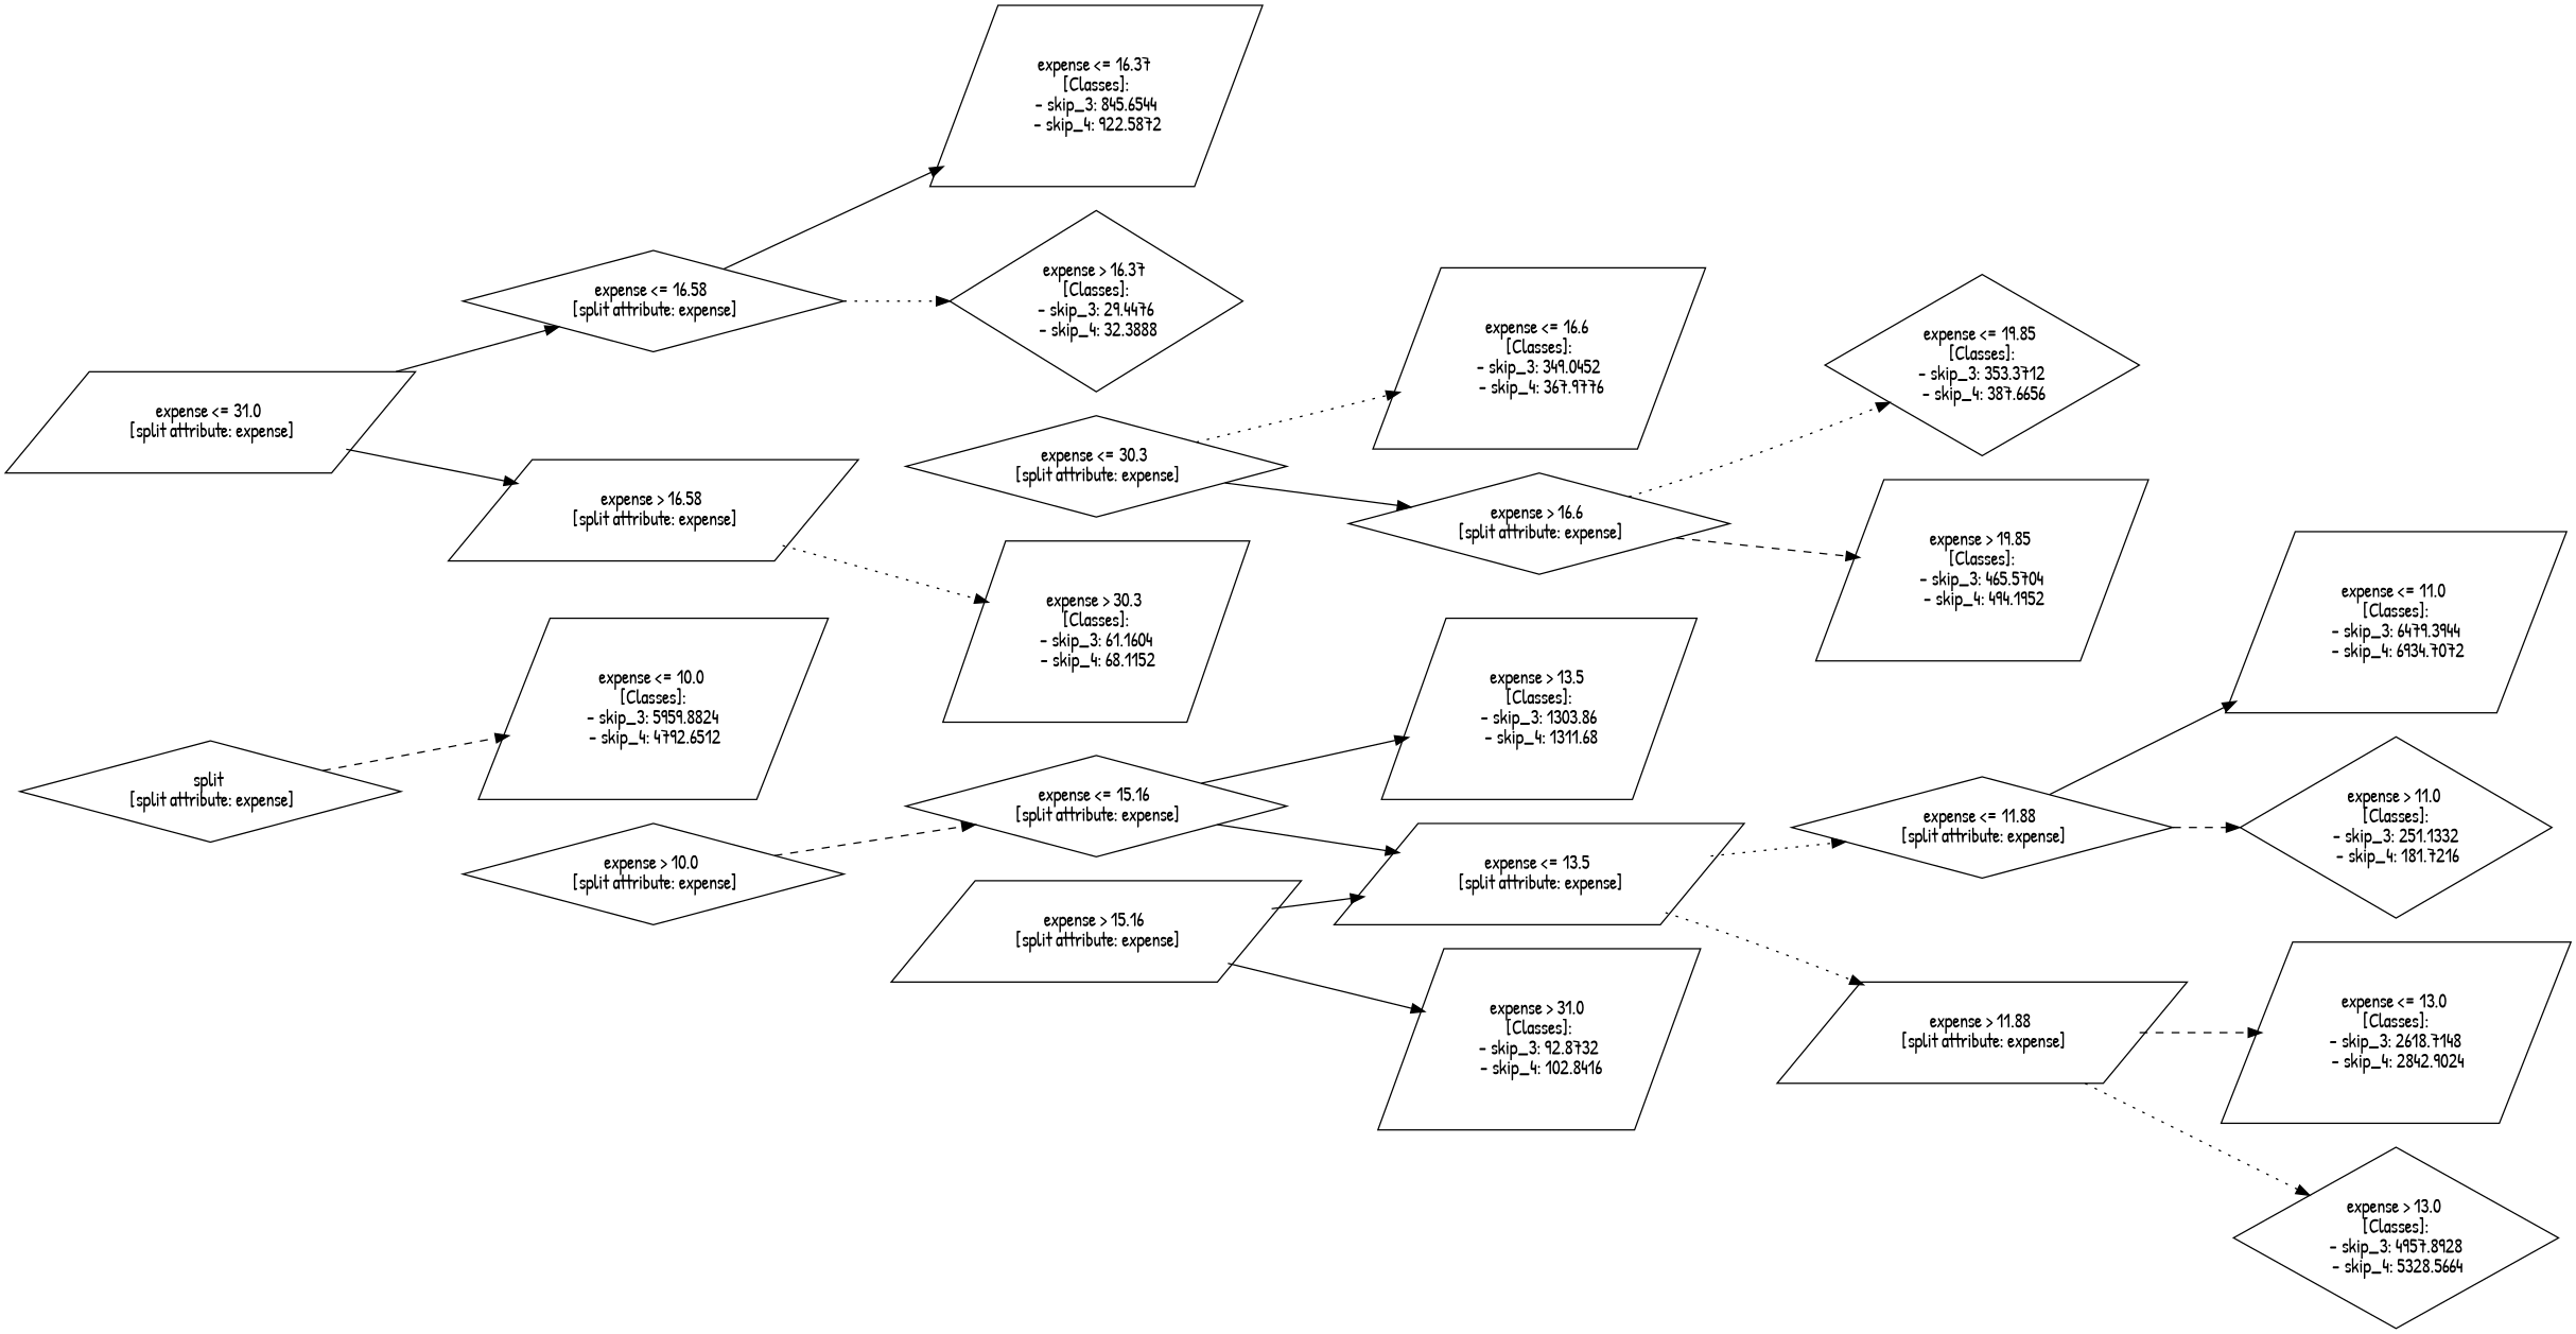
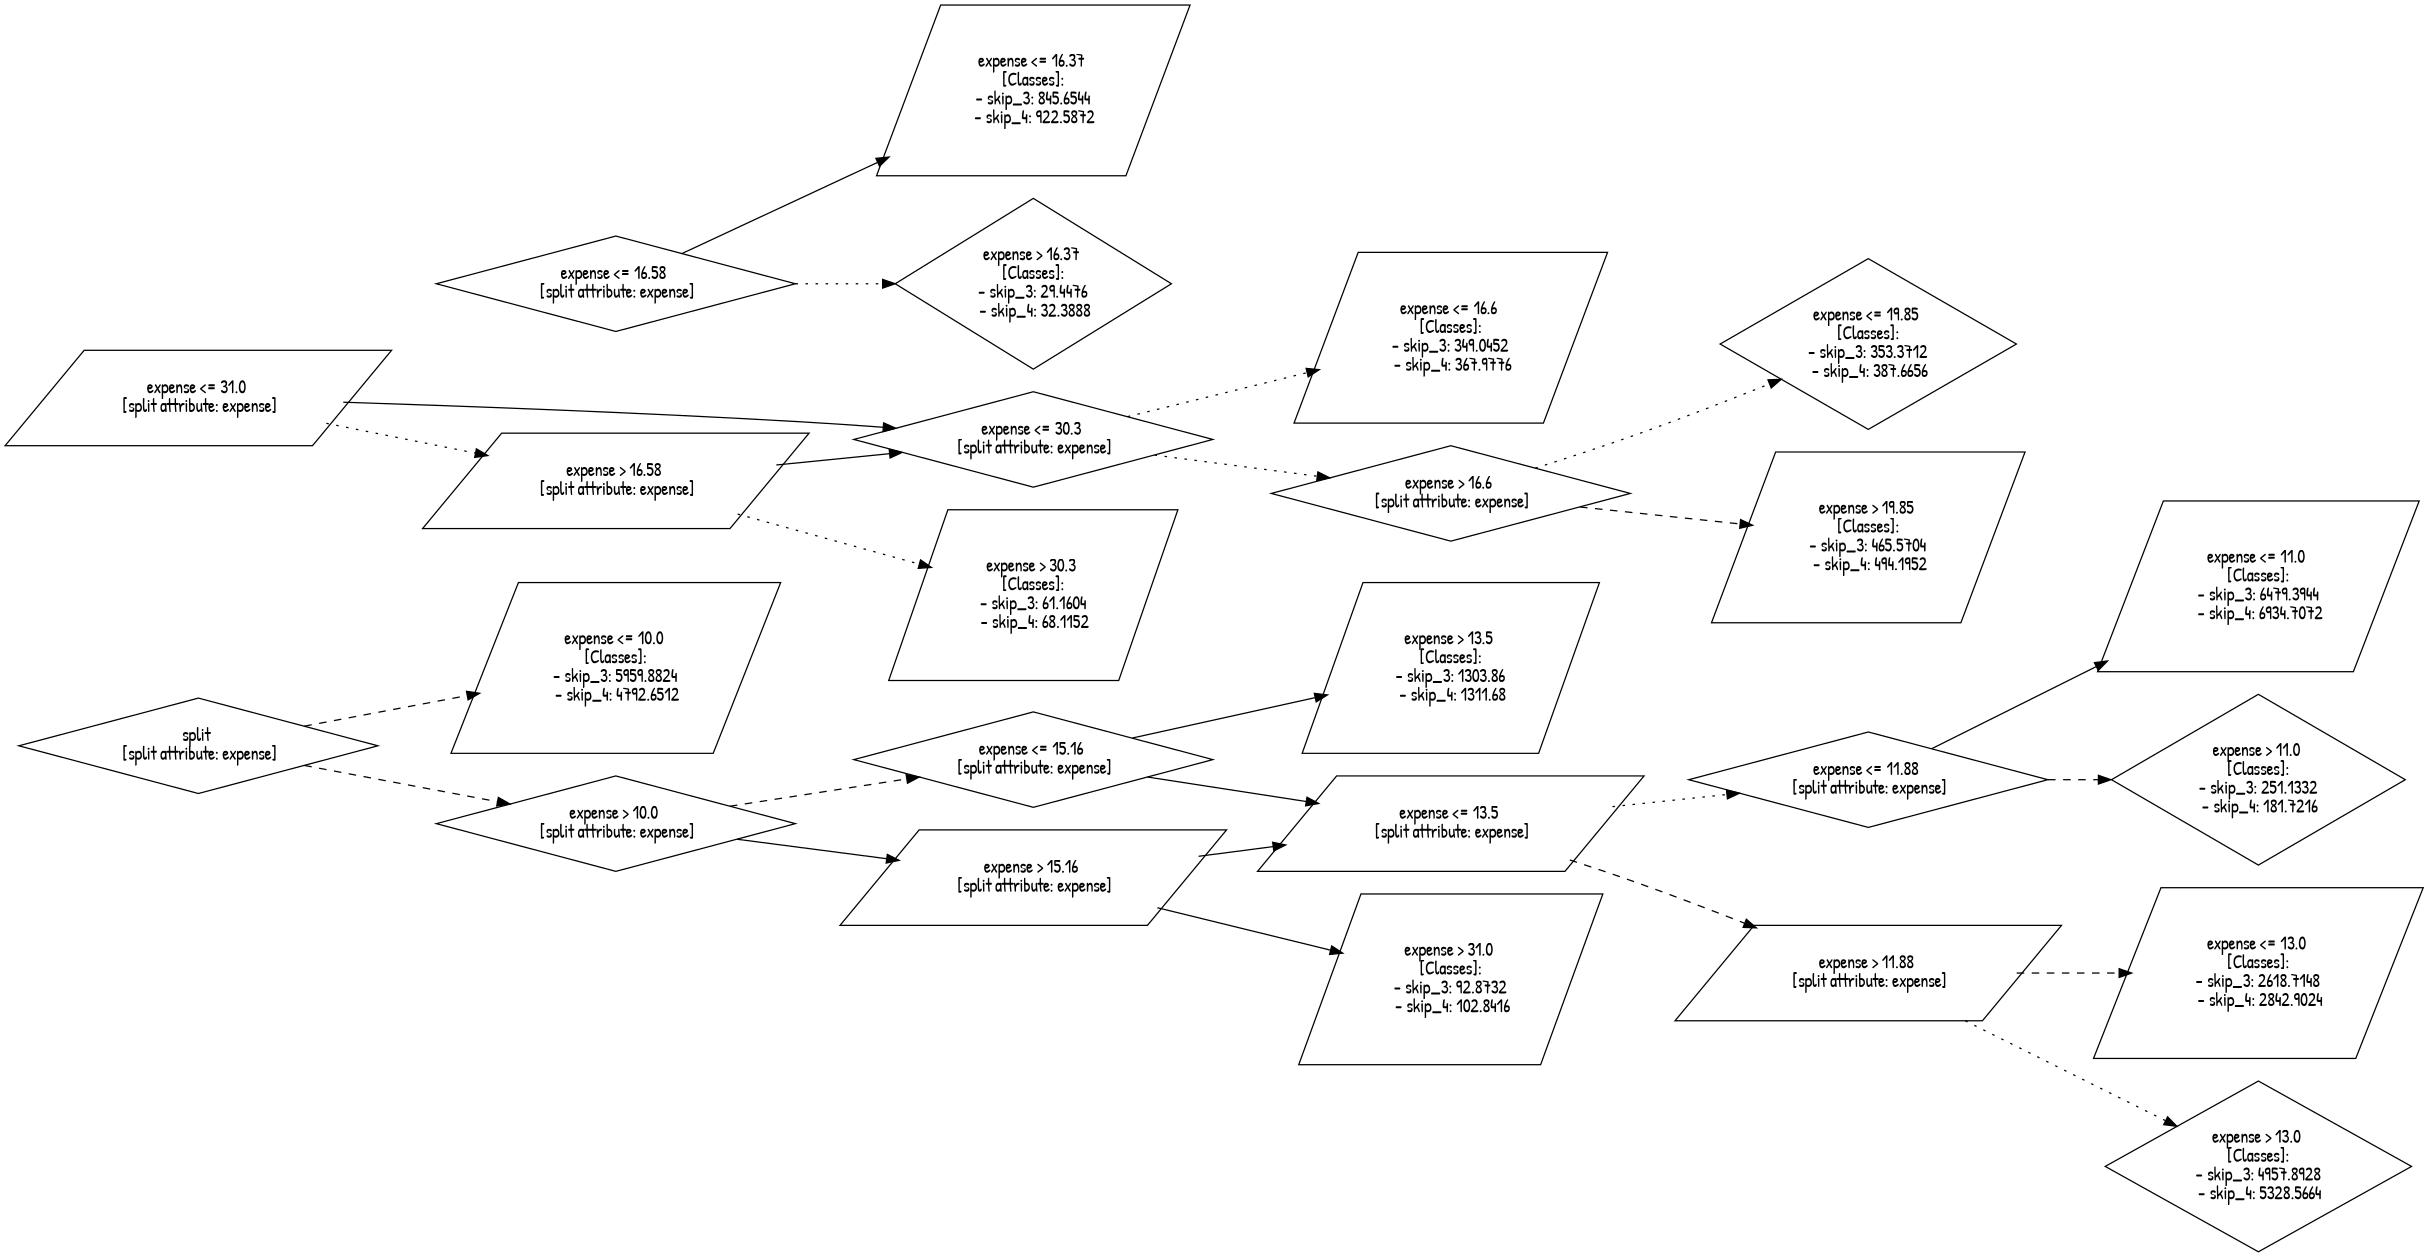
  digraph {
    fontname="Patrick Hand"
    rankdir=LR
    node [fontname="Patrick Hand" shape=parallelogram]
    edge [fontname="Patrick Hand" style=solid]
    n1 [label="split \n [split attribute: expense]" shape=diamond]
    n2 [label="expense <= 10.0 \n [Classes]: \n - skip_3: 5959.8824 \n - skip_4: 4792.6512"]
    n3 [label="expense > 10.0 \n [split attribute: expense]" shape=diamond]
    n4 [label="expense <= 15.16 \n [split attribute: expense]" shape=diamond]
    n5 [label="expense > 15.16 \n [split attribute: expense]"]
    n6 [label="expense <= 13.5 \n [split attribute: expense]"]
    n7 [label="expense > 13.5 \n [Classes]: \n - skip_3: 1303.86 \n - skip_4: 1311.68"]
    n8 [label="expense > 31.0 \n [Classes]: \n - skip_3: 92.8732 \n - skip_4: 102.8416"]
    n9 [label="expense <= 11.88 \n [split attribute: expense]" shape=diamond]
    n10 [label="expense > 11.88 \n [split attribute: expense]"]
    n11 [label="expense <= 11.0 \n [Classes]: \n - skip_3: 6479.3944 \n - skip_4: 6934.7072"]
    n12 [label="expense > 11.0 \n [Classes]: \n - skip_3: 251.1332 \n - skip_4: 181.7216" shape=diamond]
    n13 [label="expense <= 13.0 \n [Classes]: \n - skip_3: 2618.7148 \n - skip_4: 2842.9024"]
    n14 [label="expense > 13.0 \n [Classes]: \n - skip_3: 4957.8928 \n - skip_4: 5328.5664" shape=diamond]
    n15 [label="expense <= 31.0 \n [split attribute: expense]"]
    n16 [label="expense <= 16.58 \n [split attribute: expense]" shape=diamond]
    n17 [label="expense > 16.58 \n [split attribute: expense]"]
    n18 [label="expense <= 16.37 \n [Classes]: \n - skip_3: 845.6544 \n - skip_4: 922.5872"]
    n19 [label="expense > 16.37 \n [Classes]: \n - skip_3: 29.4476 \n - skip_4: 32.3888" shape=diamond]
    n20 [label="expense <= 30.3 \n [split attribute: expense]" shape=diamond]
    n21 [label="expense > 30.3 \n [Classes]: \n - skip_3: 61.1604 \n - skip_4: 68.1152"]
    n22 [label="expense <= 16.6 \n [Classes]: \n - skip_3: 349.0452 \n - skip_4: 367.9776"]
    n23 [label="expense > 16.6 \n [split attribute: expense]" shape=diamond]
    n24 [label="expense <= 19.85 \n [Classes]: \n - skip_3: 353.3712 \n - skip_4: 387.6656" shape=diamond]
    n25 [label="expense > 19.85 \n [Classes]: \n - skip_3: 465.5704 \n - skip_4: 494.1952"]
    n1 -> n2 [style=dashed]
+   n1 -> n3 [style=dashed]
    n3 -> n4 [style=dashed]
+   n3 -> n5
    n4 -> n6
    n4 -> n7
    n5 -> n6
    n5 -> n8
    n6 -> n9 [style=dotted]
-   n6 -> n10 [style=dotted]
+   n6 -> n10 [style=dashed]
    n9 -> n11
    n9 -> n12 [style=dashed]
    n10 -> n13 [style=dashed]
    n10 -> n14 [style=dotted]
-   n15 -> n16
-   n15 -> n17
+   n15 -> n20
+   n15 -> n17 [style=dotted]
    n16 -> n18
    n16 -> n19 [style=dotted]
+   n17 -> n20
    n17 -> n21 [style=dotted]
    n20 -> n22 [style=dotted]
-   n20 -> n23
+   n20 -> n23 [style=dotted]
    n23 -> n24 [style=dotted]
    n23 -> n25 [style=dashed]
  }
